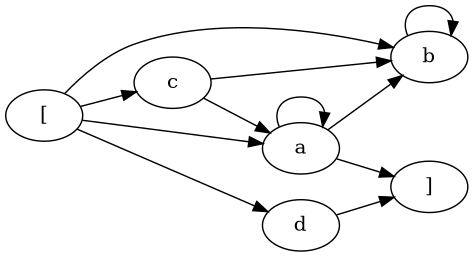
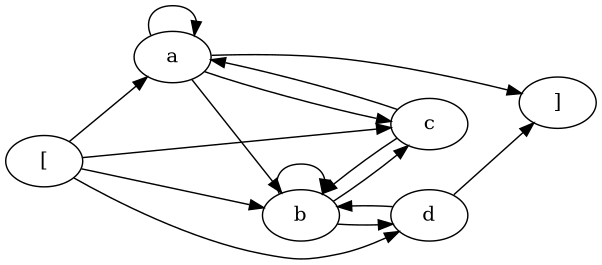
  digraph {
    rankdir=LR
    n1 [label="["]
    n2 [label=a]
    n3 [label=b]
    n4 [label=c]
    n5 [label=d]
    n6 [label="]"]
    n1 -> n2
    n1 -> n3
    n1 -> n4
    n1 -> n5
    n2 -> n2
    n2 -> n3
+   n2 -> n4
    n2 -> n6
    n3 -> n3
+   n3 -> n4
+   n3 -> n5
    n4 -> n2
    n4 -> n3
+   n5 -> n3
    n5 -> n6
  }
